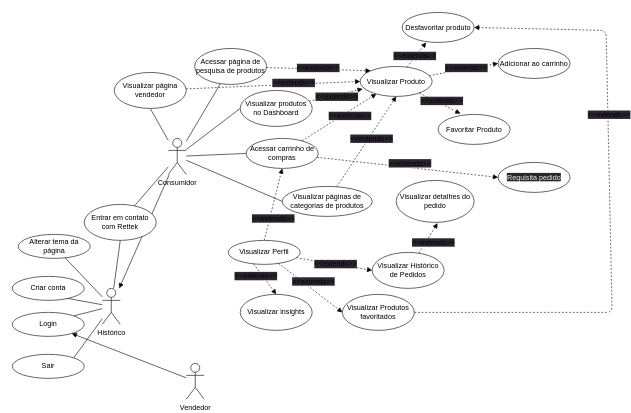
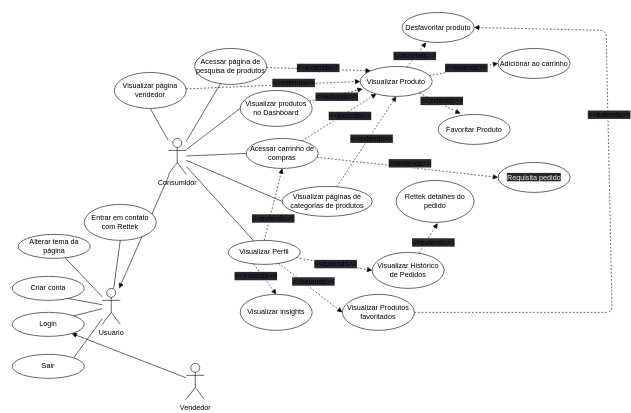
  <mxCell id="0" />
  <mxCell id="1" parent="0" />
  <mxCell id="2" style="edgeStyle=none;html=1;endArrow=block;endFill=1;" edge="1" parent="1" source="9" target="16"><mxGeometry relative="1" as="geometry" /></mxCell>
  <mxCell id="3" style="edgeStyle=none;html=1;endArrow=none;endFill=0;entryX=0;entryY=0.5;entryDx=0;entryDy=0;" edge="1" parent="1" source="9" target="22"><mxGeometry relative="1" as="geometry"><mxPoint x="440" y="220" as="targetPoint" /></mxGeometry></mxCell>
  <mxCell id="4" style="edgeStyle=none;html=1;endArrow=none;endFill=0;entryX=0;entryY=0.5;entryDx=0;entryDy=0;" edge="1" parent="1" source="9" target="26"><mxGeometry relative="1" as="geometry"><mxPoint x="450" y="340" as="targetPoint" /></mxGeometry></mxCell>
  <mxCell id="5" style="edgeStyle=none;html=1;endArrow=none;endFill=0;entryX=0;entryY=0.5;entryDx=0;entryDy=0;" edge="1" parent="1" source="9" target="29"><mxGeometry relative="1" as="geometry"><mxPoint x="400" y="330" as="targetPoint" /></mxGeometry></mxCell>
  <mxCell id="6" style="edgeStyle=none;html=1;endArrow=none;endFill=0;" edge="1" parent="1" source="9" target="32"><mxGeometry relative="1" as="geometry"><mxPoint x="350" y="150" as="targetPoint" /></mxGeometry></mxCell>
- <mxCell id="7" style="edgeStyle=none;html=1;endArrow=none;endFill=0;" edge="1" parent="1" source="9" target="37"><mxGeometry relative="1" as="geometry" /></mxCell>
+ <mxCell id="7" style="edgeStyle=none;html=1;endArrow=none;endFill=0;" edge="1" parent="1" source="9" target="42"><mxGeometry relative="1" as="geometry" /></mxCell>
  <mxCell id="8" style="edgeStyle=none;html=1;endArrow=none;endFill=0;entryX=0.5;entryY=1;entryDx=0;entryDy=0;" edge="1" parent="1" source="9" target="59"><mxGeometry relative="1" as="geometry"><mxPoint x="260" y="190" as="targetPoint" /></mxGeometry></mxCell>
  <mxCell id="9" value="Consumidor" style="shape=umlActor;verticalLabelPosition=bottom;verticalAlign=top;html=1;outlineConnect=0;" vertex="1" parent="1"><mxGeometry x="280" y="230" width="30" height="60" as="geometry" /></mxCell>
  <mxCell id="10" style="edgeStyle=none;html=1;endArrow=block;endFill=1;" edge="1" parent="1" source="11" target="17"><mxGeometry relative="1" as="geometry" /></mxCell>
  <mxCell id="11" value="Vendedor" style="shape=umlActor;verticalLabelPosition=bottom;verticalAlign=top;html=1;outlineConnect=0;" vertex="1" parent="1"><mxGeometry x="310" y="605" width="30" height="60" as="geometry" /></mxCell>
  <mxCell id="12" style="edgeStyle=none;html=1;endArrow=none;endFill=0;entryX=1;entryY=0;entryDx=0;entryDy=0;" edge="1" parent="1" source="16" target="17"><mxGeometry relative="1" as="geometry"><mxPoint x="520" y="500" as="targetPoint" /></mxGeometry></mxCell>
  <mxCell id="13" style="edgeStyle=none;html=1;endArrow=none;endFill=0;entryX=1;entryY=0;entryDx=0;entryDy=0;" edge="1" parent="1" source="16" target="38"><mxGeometry relative="1" as="geometry"><mxPoint x="110" y="600" as="targetPoint" /></mxGeometry></mxCell>
  <mxCell id="14" style="edgeStyle=none;html=1;endArrow=none;endFill=0;" edge="1" parent="1" source="16" target="39"><mxGeometry relative="1" as="geometry"><mxPoint x="140" y="430" as="targetPoint" /></mxGeometry></mxCell>
  <mxCell id="15" style="edgeStyle=none;html=1;endArrow=none;endFill=0;entryX=0.5;entryY=1;entryDx=0;entryDy=0;" edge="1" parent="1" source="16" target="37"><mxGeometry relative="1" as="geometry"><mxPoint x="145" y="280" as="targetPoint" /></mxGeometry></mxCell>
- <mxCell id="16" value="Histórico" style="shape=umlActor;verticalLabelPosition=bottom;verticalAlign=top;html=1;outlineConnect=0;" vertex="1" parent="1"><mxGeometry x="170" y="480" width="30" height="60" as="geometry" /></mxCell>
+ <mxCell id="16" value="Usuário" style="shape=umlActor;verticalLabelPosition=bottom;verticalAlign=top;html=1;outlineConnect=0;" vertex="1" parent="1"><mxGeometry x="170" y="480" width="30" height="60" as="geometry" /></mxCell>
  <mxCell id="17" value="Login" style="ellipse;whiteSpace=wrap;html=1;" vertex="1" parent="1"><mxGeometry x="20" y="520" width="120" height="40" as="geometry" /></mxCell>
  <mxCell id="18" style="edgeStyle=none;html=1;endArrow=none;endFill=0;entryX=0;entryY=0.5;entryDx=0;entryDy=0;" edge="1" parent="1" target="19" source="16"><mxGeometry relative="1" as="geometry"><mxPoint x="540" y="390" as="targetPoint" /><mxPoint x="190" y="400" as="sourcePoint" /></mxGeometry></mxCell>
  <mxCell id="19" value="Criar conta" style="ellipse;whiteSpace=wrap;html=1;" vertex="1" parent="1"><mxGeometry x="20" y="460" width="120" height="40" as="geometry" /></mxCell>
  <mxCell id="20" style="edgeStyle=none;html=1;entryX=0.034;entryY=0.749;entryDx=0;entryDy=0;entryPerimeter=0;endArrow=block;endFill=1;dashed=1;" edge="1" parent="1" source="22" target="36"><mxGeometry relative="1" as="geometry" /></mxCell>
  <mxCell id="21" value="&lt;span style=&quot;font-size: 12px; background-color: rgb(42, 37, 47);&quot;&gt;&amp;lt;&amp;lt;extends&amp;gt;&amp;gt;&lt;/span&gt;" style="edgeLabel;html=1;align=center;verticalAlign=middle;resizable=0;points=[];" vertex="1" connectable="0" parent="20"><mxGeometry x="0.248" relative="1" as="geometry"><mxPoint x="-10" y="5" as="offset" /></mxGeometry></mxCell>
  <mxCell id="22" value="Visualizar produtos no Dashboard" style="ellipse;whiteSpace=wrap;html=1;" vertex="1" parent="1"><mxGeometry x="400" y="150" width="120" height="60" as="geometry" /></mxCell>
  <mxCell id="23" style="edgeStyle=none;html=1;endArrow=block;endFill=1;dashed=1;" edge="1" parent="1" source="26" target="36"><mxGeometry relative="1" as="geometry" /></mxCell>
  <mxCell id="24" value="&lt;span style=&quot;font-size: 12px; background-color: rgb(42, 37, 47);&quot;&gt;&amp;lt;&amp;lt;extends&amp;gt;&amp;gt;&lt;/span&gt;" style="edgeLabel;html=1;align=center;verticalAlign=middle;resizable=0;points=[];" vertex="1" connectable="0" parent="23"><mxGeometry x="0.297" y="3" relative="1" as="geometry"><mxPoint x="1" y="12" as="offset" /></mxGeometry></mxCell>
  <mxCell id="25" style="edgeStyle=none;html=1;dashed=1;endArrow=block;endFill=1;entryX=0;entryY=0.5;entryDx=0;entryDy=0;" edge="1" parent="1" source="26" target="67"><mxGeometry relative="1" as="geometry"><mxPoint x="890" y="290" as="targetPoint" /></mxGeometry></mxCell>
  <mxCell id="26" value="Acessar carrinho de compras" style="ellipse;whiteSpace=wrap;html=1;" vertex="1" parent="1"><mxGeometry x="410" y="230" width="120" height="50" as="geometry" /></mxCell>
  <mxCell id="27" style="edgeStyle=none;html=1;entryX=0.5;entryY=1;entryDx=0;entryDy=0;endArrow=block;endFill=1;dashed=1;" edge="1" parent="1" source="29" target="36"><mxGeometry relative="1" as="geometry" /></mxCell>
  <mxCell id="28" value="&lt;span style=&quot;font-size: 12px; background-color: rgb(42, 37, 47);&quot;&gt;&amp;lt;&amp;lt;extends&amp;gt;&amp;gt;&lt;/span&gt;" style="edgeLabel;html=1;align=center;verticalAlign=middle;resizable=0;points=[];" vertex="1" connectable="0" parent="27"><mxGeometry x="-0.251" y="-4" relative="1" as="geometry"><mxPoint x="17" y="-26" as="offset" /></mxGeometry></mxCell>
  <mxCell id="29" value="Visualizar páginas de categorias de produtos" style="ellipse;whiteSpace=wrap;html=1;" vertex="1" parent="1"><mxGeometry x="470" y="310" width="150" height="50" as="geometry" /></mxCell>
  <mxCell id="30" style="edgeStyle=none;html=1;entryX=0;entryY=0;entryDx=0;entryDy=0;endArrow=block;endFill=1;dashed=1;" edge="1" parent="1" source="32" target="36"><mxGeometry relative="1" as="geometry" /></mxCell>
  <mxCell id="31" value="&lt;span style=&quot;font-size: 12px; background-color: rgb(42, 37, 47);&quot;&gt;&amp;lt;&amp;lt;extends&amp;gt;&amp;gt;&lt;/span&gt;" style="edgeLabel;html=1;align=center;verticalAlign=middle;resizable=0;points=[];" vertex="1" connectable="0" parent="30"><mxGeometry x="0.32" y="3" relative="1" as="geometry"><mxPoint x="-29" as="offset" /></mxGeometry></mxCell>
  <mxCell id="32" value="Acessar página de pesquisa de produtos" style="ellipse;whiteSpace=wrap;html=1;" vertex="1" parent="1"><mxGeometry x="324" width="120" height="60" as="geometry" y="80" /></mxCell>
  <mxCell id="33" style="edgeStyle=none;html=1;dashed=1;endArrow=block;endFill=1;entryX=0.31;entryY=-0.026;entryDx=0;entryDy=0;entryPerimeter=0;" edge="1" parent="1" source="36" target="60"><mxGeometry relative="1" as="geometry"><mxPoint x="770" y="190" as="targetPoint" /></mxGeometry></mxCell>
  <mxCell id="34" style="edgeStyle=none;html=1;dashed=1;endArrow=block;endFill=1;entryX=0;entryY=0.5;entryDx=0;entryDy=0;" edge="1" parent="1" source="36" target="61"><mxGeometry relative="1" as="geometry"><mxPoint x="780" y="120" as="targetPoint" /></mxGeometry></mxCell>
  <mxCell id="35" style="edgeStyle=none;html=1;dashed=1;endArrow=block;endFill=1;" edge="1" parent="1" source="36"><mxGeometry relative="1" as="geometry"><mxPoint x="710" y="70" as="targetPoint" /></mxGeometry></mxCell>
  <mxCell id="36" value="Visualizar Produto" style="ellipse;whiteSpace=wrap;html=1;" vertex="1" parent="1"><mxGeometry x="600" y="110" width="120" height="50" as="geometry" /></mxCell>
  <mxCell id="37" value="Entrar em contato com Rettek" style="ellipse;whiteSpace=wrap;html=1;" vertex="1" parent="1"><mxGeometry x="140" y="340" width="120" height="60" as="geometry" /></mxCell>
  <mxCell id="38" value="Sair" style="ellipse;whiteSpace=wrap;html=1;" vertex="1" parent="1"><mxGeometry x="20" y="590" width="120" height="40" as="geometry" /></mxCell>
  <mxCell id="39" value="Alterar tema da página" style="ellipse;whiteSpace=wrap;html=1;" vertex="1" parent="1"><mxGeometry x="30" y="390" width="120" height="40" as="geometry" /></mxCell>
  <mxCell id="40" style="edgeStyle=none;html=1;endArrow=block;endFill=1;dashed=1;entryX=0;entryY=0.5;entryDx=0;entryDy=0;" edge="1" parent="1" source="42" target="45"><mxGeometry relative="1" as="geometry"><mxPoint x="630" y="450" as="targetPoint" /></mxGeometry></mxCell>
  <mxCell id="41" value="&lt;span style=&quot;font-size: 12px; background-color: rgb(42, 37, 47);&quot;&gt;&amp;lt;&amp;lt;extends&amp;gt;&amp;gt;&lt;/span&gt;" style="edgeLabel;html=1;align=center;verticalAlign=middle;resizable=0;points=[];" vertex="1" connectable="0" parent="40"><mxGeometry x="-0.34" y="-2" relative="1" as="geometry"><mxPoint x="24" y="2" as="offset" /></mxGeometry></mxCell>
  <mxCell id="42" value="Visualizar Perfil" style="ellipse;whiteSpace=wrap;html=1;" vertex="1" parent="1"><mxGeometry x="380" y="400" width="120" height="40" as="geometry" /></mxCell>
  <mxCell id="43" style="edgeStyle=none;html=1;dashed=1;endArrow=block;endFill=1;entryX=0.531;entryY=1.018;entryDx=0;entryDy=0;entryPerimeter=0;" edge="1" parent="1" source="45" target="53"><mxGeometry relative="1" as="geometry"><mxPoint x="850" y="470" as="targetPoint" /></mxGeometry></mxCell>
  <mxCell id="44" value="&lt;span style=&quot;font-size: 12px; background-color: rgb(42, 37, 47);&quot;&gt;&amp;lt;&amp;lt;extends&amp;gt;&amp;gt;&lt;/span&gt;" style="edgeLabel;html=1;align=center;verticalAlign=middle;resizable=0;points=[];" vertex="1" connectable="0" parent="43"><mxGeometry x="-0.37" y="-2" relative="1" as="geometry"><mxPoint x="12" y="-3" as="offset" /></mxGeometry></mxCell>
  <mxCell id="45" value="Visualizar Histórico de Pedidos" style="ellipse;whiteSpace=wrap;html=1;" vertex="1" parent="1"><mxGeometry x="620" y="420" width="120" height="60" as="geometry" /></mxCell>
  <mxCell id="46" style="edgeStyle=none;html=1;endArrow=block;endFill=1;dashed=1;entryX=0;entryY=0.5;entryDx=0;entryDy=0;" edge="1" parent="1" target="50" source="42"><mxGeometry relative="1" as="geometry"><mxPoint x="580.33" y="520" as="targetPoint" /><mxPoint x="443.996" y="498.944" as="sourcePoint" /></mxGeometry></mxCell>
  <mxCell id="47" value="&lt;span style=&quot;font-size: 12px; background-color: rgb(42, 37, 47);&quot;&gt;&amp;lt;&amp;lt;extends&amp;gt;&amp;gt;&lt;/span&gt;" style="edgeLabel;html=1;align=center;verticalAlign=middle;resizable=0;points=[];" vertex="1" connectable="0" parent="46"><mxGeometry x="-0.34" y="-2" relative="1" as="geometry"><mxPoint x="24" y="2" as="offset" /></mxGeometry></mxCell>
  <mxCell id="48" style="edgeStyle=none;html=1;dashed=1;endArrow=block;endFill=1;entryX=1;entryY=0.5;entryDx=0;entryDy=0;" edge="1" parent="1" source="50" target="62"><mxGeometry relative="1" as="geometry"><mxPoint x="901.026" y="-20" as="targetPoint" /><Array as="points"><mxPoint x="1020" y="520" /><mxPoint x="1010" y="50" /></Array></mxGeometry></mxCell>
  <mxCell id="49" value="&lt;span style=&quot;font-size: 12px; background-color: rgb(42, 37, 47);&quot;&gt;&amp;lt;&amp;lt;extends&amp;gt;&amp;gt;&lt;/span&gt;" style="edgeLabel;html=1;align=center;verticalAlign=middle;resizable=0;points=[];" vertex="1" connectable="0" parent="48"><mxGeometry x="0.292" y="-2" relative="1" as="geometry"><mxPoint as="offset" /></mxGeometry></mxCell>
  <mxCell id="50" value="Visualizar Produtos favoritados" style="ellipse;whiteSpace=wrap;html=1;" vertex="1" parent="1"><mxGeometry x="570.33" y="490" width="120" height="60" as="geometry" /></mxCell>
  <mxCell id="51" style="edgeStyle=none;html=1;endArrow=block;endFill=1;dashed=1;entryX=0.5;entryY=1;entryDx=0;entryDy=0;" edge="1" parent="1" target="26"><mxGeometry relative="1" as="geometry"><mxPoint x="448.165" y="490" as="targetPoint" /><mxPoint x="440" y="400" as="sourcePoint" /></mxGeometry></mxCell>
  <mxCell id="52" value="&lt;span style=&quot;font-size: 12px; background-color: rgb(42, 37, 47);&quot;&gt;&amp;lt;&amp;lt;extends&amp;gt;&amp;gt;&lt;/span&gt;" style="edgeLabel;html=1;align=center;verticalAlign=middle;resizable=0;points=[];" vertex="1" connectable="0" parent="51"><mxGeometry x="-0.34" y="-2" relative="1" as="geometry"><mxPoint x="3" y="3" as="offset" /></mxGeometry></mxCell>
- <mxCell id="53" value="Visualizar detalhes do pedido" style="ellipse;whiteSpace=wrap;html=1;" vertex="1" parent="1"><mxGeometry x="660" y="300" width="130" height="70" as="geometry" /></mxCell>
+ <mxCell id="53" value="Rettek detalhes do pedido" style="ellipse;whiteSpace=wrap;html=1;" vertex="1" parent="1"><mxGeometry x="660" y="300" width="130" height="70" as="geometry" /></mxCell>
  <mxCell id="54" style="edgeStyle=none;html=1;endArrow=block;endFill=1;dashed=1;entryX=0.5;entryY=0;entryDx=0;entryDy=0;exitX=0.354;exitY=0.984;exitDx=0;exitDy=0;exitPerimeter=0;" edge="1" parent="1" target="56" source="42"><mxGeometry relative="1" as="geometry"><mxPoint x="476.47" y="560" as="targetPoint" /><mxPoint x="359.996" y="478.351" as="sourcePoint" /></mxGeometry></mxCell>
  <mxCell id="55" value="&lt;span style=&quot;font-size: 12px; background-color: rgb(42, 37, 47);&quot;&gt;&amp;lt;&amp;lt;extends&amp;gt;&amp;gt;&lt;/span&gt;" style="edgeLabel;html=1;align=center;verticalAlign=middle;resizable=0;points=[];" vertex="1" connectable="0" parent="54"><mxGeometry x="-0.34" y="-2" relative="1" as="geometry"><mxPoint x="-8" y="2" as="offset" /></mxGeometry></mxCell>
  <mxCell id="56" value="Visualizar insights" style="ellipse;whiteSpace=wrap;html=1;" vertex="1" parent="1"><mxGeometry x="400" y="490" width="120" height="60" as="geometry" /></mxCell>
  <mxCell id="57" style="edgeStyle=none;html=1;entryX=0;entryY=0.5;entryDx=0;entryDy=0;endArrow=block;endFill=1;dashed=1;" edge="1" parent="1" source="59" target="36"><mxGeometry relative="1" as="geometry" /></mxCell>
  <mxCell id="58" value="&lt;span style=&quot;font-size: 12px; background-color: rgb(42, 37, 47);&quot;&gt;&amp;lt;&amp;lt;extends&amp;gt;&amp;gt;&lt;/span&gt;" style="edgeLabel;html=1;align=center;verticalAlign=middle;resizable=0;points=[];" vertex="1" connectable="0" parent="57"><mxGeometry x="0.23" y="2" relative="1" as="geometry"><mxPoint as="offset" /></mxGeometry></mxCell>
  <mxCell id="59" value="Visualizar página vendedor" style="ellipse;whiteSpace=wrap;html=1;" vertex="1" parent="1"><mxGeometry x="190" y="120" width="120" height="60" as="geometry" /></mxCell>
  <mxCell id="60" value="Favoritar Produto" style="ellipse;whiteSpace=wrap;html=1;" vertex="1" parent="1"><mxGeometry x="730" y="190" width="120" height="50" as="geometry" /></mxCell>
  <mxCell id="61" value="Adicionar ao carrinho" style="ellipse;whiteSpace=wrap;html=1;" vertex="1" parent="1"><mxGeometry x="830" width="120" height="50" as="geometry" y="80" /></mxCell>
  <mxCell id="62" value="Desfavoritar produto" style="ellipse;whiteSpace=wrap;html=1;" vertex="1" parent="1"><mxGeometry x="670" y="20" width="120" height="50" as="geometry" /></mxCell>
  <mxCell id="63" value="&lt;span style=&quot;font-size: 12px; background-color: rgb(42, 37, 47);&quot;&gt;&amp;lt;&amp;lt;extends&amp;gt;&amp;gt;&lt;/span&gt;" style="edgeLabel;html=1;align=center;verticalAlign=middle;resizable=0;points=[];" vertex="1" connectable="0" parent="1"><mxGeometry x="544.995" y="114.997" as="geometry"><mxPoint x="146" y="-22" as="offset" /></mxGeometry></mxCell>
  <mxCell id="64" value="&lt;span style=&quot;font-size: 12px; background-color: rgb(42, 37, 47);&quot;&gt;&amp;lt;&amp;lt;extends&amp;gt;&amp;gt;&lt;/span&gt;" style="edgeLabel;html=1;align=center;verticalAlign=middle;resizable=0;points=[];" vertex="1" connectable="0" parent="1"><mxGeometry x="630.325" y="134.997" as="geometry"><mxPoint x="146" y="-22" as="offset" /></mxGeometry></mxCell>
  <mxCell id="65" value="&lt;span style=&quot;font-size: 12px; background-color: rgb(42, 37, 47);&quot;&gt;&amp;lt;&amp;lt;extends&amp;gt;&amp;gt;&lt;/span&gt;" style="edgeLabel;html=1;align=center;verticalAlign=middle;resizable=0;points=[];" vertex="1" connectable="0" parent="1"><mxGeometry x="589.995" y="189.997" as="geometry"><mxPoint x="146" y="-22" as="offset" /></mxGeometry></mxCell>
  <mxCell id="66" value="&lt;span style=&quot;font-size: 12px; background-color: rgb(42, 37, 47);&quot;&gt;&amp;lt;&amp;lt;extends&amp;gt;&amp;gt;&lt;/span&gt;" style="edgeLabel;html=1;align=center;verticalAlign=middle;resizable=0;points=[];" vertex="1" connectable="0" parent="1"><mxGeometry x="679.998" y="269.999" as="geometry"><mxPoint x="3" y="2" as="offset" /></mxGeometry></mxCell>
  <mxCell id="67" value="&lt;span style=&quot;color: rgb(240, 240, 240); font-family: Helvetica; font-size: 12px; font-style: normal; font-variant-ligatures: normal; font-variant-caps: normal; font-weight: 400; letter-spacing: normal; orphans: 2; text-align: center; text-indent: 0px; text-transform: none; widows: 2; word-spacing: 0px; -webkit-text-stroke-width: 0px; background-color: rgb(42, 37, 47); text-decoration-thickness: initial; text-decoration-style: initial; text-decoration-color: initial; float: none; display: inline !important;&quot;&gt;Requisita pedido&lt;/span&gt;" style="ellipse;whiteSpace=wrap;html=1;" vertex="1" parent="1"><mxGeometry x="830" y="270" width="120" height="50" as="geometry" /></mxCell>
